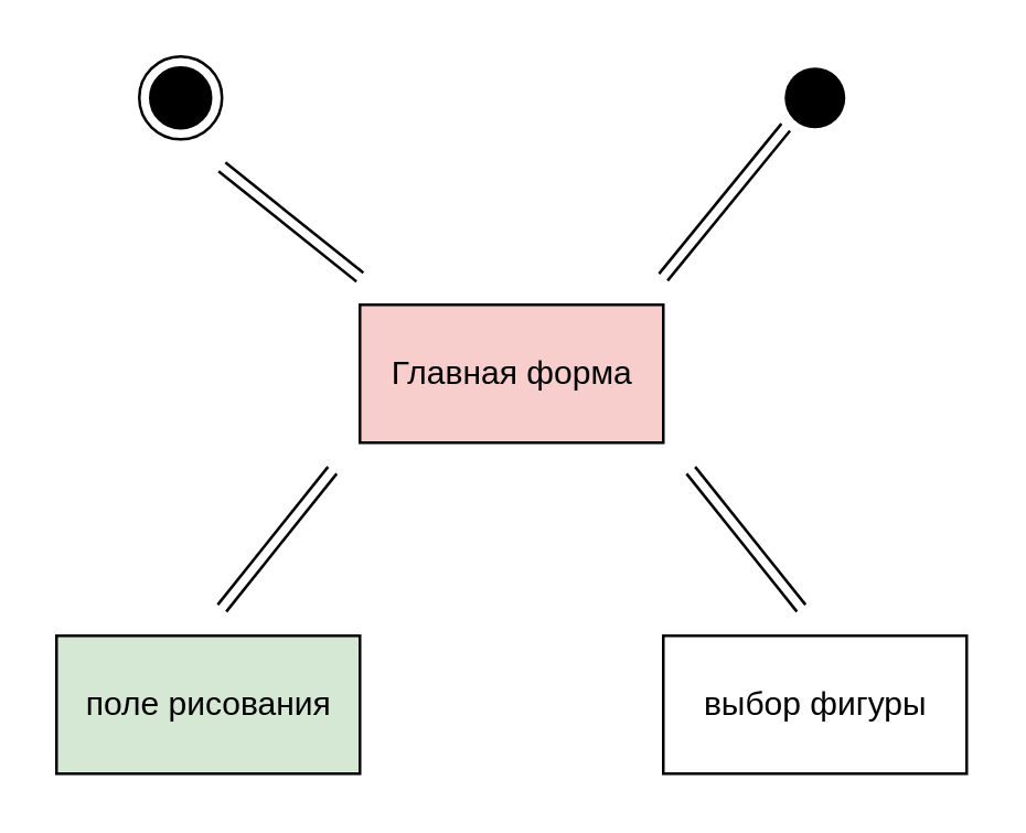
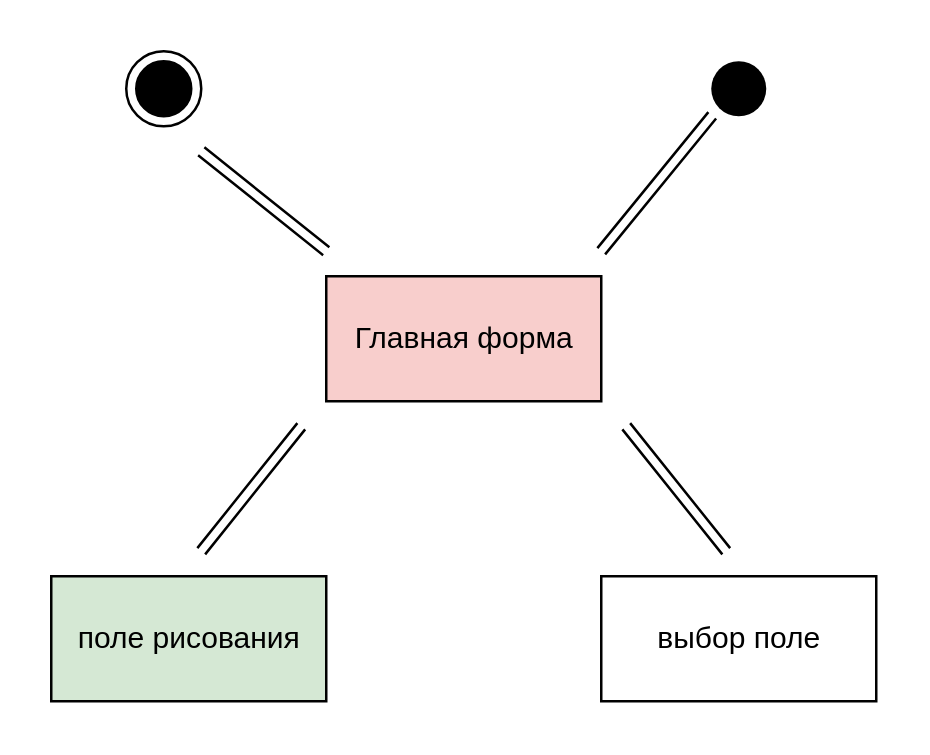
  <mxCell id="0" />
  <mxCell id="1" parent="0" />
  <mxCell id="2" value="" style="ellipse;html=1;shape=endState;fillColor=#000000;strokeColor=#000000;" vertex="1" parent="1"><mxGeometry x="50" y="20" width="30" height="30" as="geometry" /></mxCell>
  <mxCell id="3" value="" style="ellipse;html=1;shape=endState;fillColor=#000000;strokeColor=none;" vertex="1" parent="1"><mxGeometry x="280" y="20" width="30" height="30" as="geometry" /></mxCell>
  <mxCell id="4" value="Главная форма" style="html=1;strokeColor=#000000;perimeterSpacing=1;shadow=0;fillColor=#f8cecc;" vertex="1" parent="1"><mxGeometry x="130" y="110" width="110" height="50" as="geometry" /></mxCell>
  <mxCell id="5" value="поле рисования" style="html=1;shadow=0;strokeColor=#000000;fillColor=#d5e8d4;" vertex="1" parent="1"><mxGeometry x="20" y="230" width="110" height="50" as="geometry" /></mxCell>
- <mxCell id="6" value="выбор фигуры" style="html=1;shadow=0;strokeColor=#000000;" vertex="1" parent="1"><mxGeometry x="240" y="230" width="110" height="50" as="geometry" /></mxCell>
+ <mxCell id="6" value="выбор поле" style="html=1;shadow=0;strokeColor=#000000;" vertex="1" parent="1"><mxGeometry x="240" y="230" width="110" height="50" as="geometry" /></mxCell>
  <mxCell id="7" value="" style="shape=link;html=1;strokeWidth=1;" edge="1" parent="1"><mxGeometry width="50" height="50" relative="1" as="geometry"><mxPoint x="80" y="220" as="sourcePoint" /><mxPoint x="120" y="170" as="targetPoint" /></mxGeometry></mxCell>
  <mxCell id="8" value="" style="shape=link;html=1;" edge="1" parent="1"><mxGeometry width="50" height="50" relative="1" as="geometry"><mxPoint x="250" y="170" as="sourcePoint" /><mxPoint x="290" y="220" as="targetPoint" /></mxGeometry></mxCell>
  <mxCell id="9" value="" style="shape=link;html=1;" edge="1" parent="1"><mxGeometry width="50" height="50" relative="1" as="geometry"><mxPoint x="130" y="100" as="sourcePoint" /><mxPoint x="80" y="60" as="targetPoint" /></mxGeometry></mxCell>
  <mxCell id="10" value="" style="shape=link;html=1;strokeWidth=1;entryX=0;entryY=1;entryDx=0;entryDy=0;" edge="1" parent="1" target="3"><mxGeometry width="50" height="50" relative="1" as="geometry"><mxPoint x="240" y="100" as="sourcePoint" /><mxPoint x="270" y="60" as="targetPoint" /></mxGeometry></mxCell>
